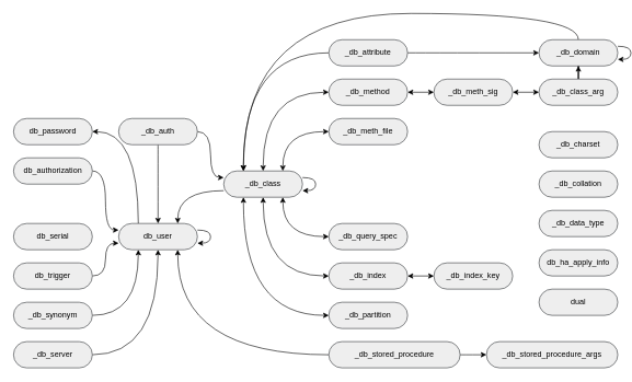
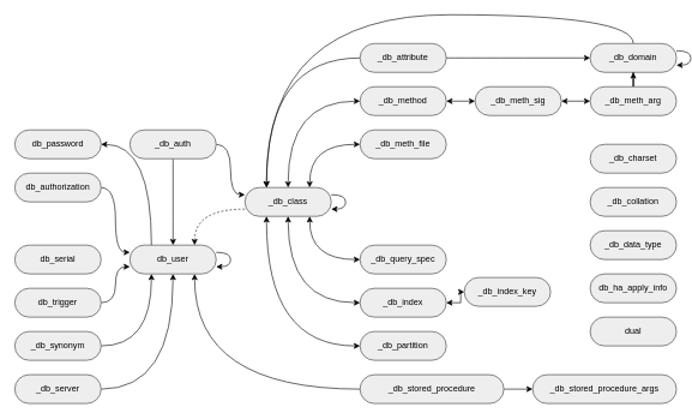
  <mxCell id="0" />
  <mxCell id="1" parent="0" />
- <mxCell id="2" style="edgeStyle=orthogonalEdgeStyle;curved=1;rounded=0;orthogonalLoop=1;jettySize=auto;html=1;entryX=0.75;entryY=0;entryDx=0;entryDy=0;startArrow=none;startFill=0;exitX=0;exitY=0.75;exitDx=0;exitDy=0;" parent="1" source="3" target="48" edge="1"><mxGeometry relative="1" as="geometry" /></mxCell>
+ <mxCell id="2" style="edgeStyle=orthogonalEdgeStyle;curved=1;rounded=0;orthogonalLoop=1;jettySize=auto;html=1;entryX=0.75;entryY=0;entryDx=0;entryDy=0;startArrow=none;startFill=0;exitX=0;exitY=0.75;exitDx=0;exitDy=0;dashed=1;" parent="1" source="3" target="48" edge="1"><mxGeometry relative="1" as="geometry" /></mxCell>
  <mxCell id="3" value="&lt;span&gt;_db_class&lt;/span&gt;" style="rounded=1;whiteSpace=wrap;html=1;strokeWidth=1;arcSize=50;fillColor=#eeeeee;strokeColor=#36393d;" parent="1" vertex="1"><mxGeometry x="340" y="260" width="120" height="40" as="geometry" /></mxCell>
  <mxCell id="4" style="rounded=0;orthogonalLoop=1;jettySize=auto;html=1;entryX=0.25;entryY=0;entryDx=0;entryDy=0;startArrow=none;startFill=0;exitX=0;exitY=0.5;exitDx=0;exitDy=0;edgeStyle=orthogonalEdgeStyle;curved=1;" parent="1" source="6" target="3" edge="1"><mxGeometry relative="1" as="geometry" /></mxCell>
  <mxCell id="5" style="edgeStyle=orthogonalEdgeStyle;curved=1;rounded=0;orthogonalLoop=1;jettySize=auto;html=1;startArrow=none;startFill=0;entryX=0;entryY=0.5;entryDx=0;entryDy=0;exitX=1;exitY=0.5;exitDx=0;exitDy=0;" parent="1" source="6" target="8" edge="1"><mxGeometry relative="1" as="geometry" /></mxCell>
  <mxCell id="6" value="_db_attribute" style="rounded=1;whiteSpace=wrap;html=1;strokeWidth=1;arcSize=50;fillColor=#eeeeee;strokeColor=#36393d;" parent="1" vertex="1"><mxGeometry x="500" y="60" width="120" height="40" as="geometry" /></mxCell>
  <mxCell id="7" style="edgeStyle=orthogonalEdgeStyle;curved=1;rounded=0;orthogonalLoop=1;jettySize=auto;html=1;entryX=0.25;entryY=0;entryDx=0;entryDy=0;startArrow=none;startFill=0;" parent="1" source="8" target="3" edge="1"><mxGeometry relative="1" as="geometry"><Array as="points"><mxPoint x="880" y="20" /><mxPoint x="370" y="20" /></Array></mxGeometry></mxCell>
  <mxCell id="8" value="_db_domain" style="rounded=1;whiteSpace=wrap;html=1;strokeWidth=1;arcSize=50;gradientDirection=north;fillColor=#eeeeee;strokeColor=#36393d;" parent="1" vertex="1"><mxGeometry x="820" y="60" width="120" height="40" as="geometry" /></mxCell>
  <mxCell id="9" value="_db_charset" style="rounded=1;whiteSpace=wrap;html=1;strokeWidth=1;arcSize=50;fillColor=#eeeeee;strokeColor=#36393d;" parent="1" vertex="1"><mxGeometry x="820" y="200" width="120" height="40" as="geometry" /></mxCell>
  <mxCell id="10" value="_db_collation" style="rounded=1;whiteSpace=wrap;html=1;strokeWidth=1;arcSize=50;fillColor=#eeeeee;strokeColor=#36393d;" parent="1" vertex="1"><mxGeometry x="820" y="260" width="120" height="40" as="geometry" /></mxCell>
  <mxCell id="11" style="edgeStyle=orthogonalEdgeStyle;rounded=0;orthogonalLoop=1;jettySize=auto;html=1;startArrow=none;startFill=0;" parent="1" source="12" target="8" edge="1"><mxGeometry relative="1" as="geometry" /></mxCell>
- <mxCell id="12" value="_db_class_arg" style="rounded=1;whiteSpace=wrap;html=1;strokeWidth=1;arcSize=50;fillColor=#eeeeee;strokeColor=#36393d;" parent="1" vertex="1"><mxGeometry x="820" y="120" width="120" height="40" as="geometry" /></mxCell>
+ <mxCell id="12" value="_db_meth_arg" style="rounded=1;whiteSpace=wrap;html=1;strokeWidth=1;arcSize=50;fillColor=#eeeeee;strokeColor=#36393d;" parent="1" vertex="1"><mxGeometry x="820" y="120" width="120" height="40" as="geometry" /></mxCell>
  <mxCell id="13" style="edgeStyle=orthogonalEdgeStyle;curved=1;rounded=0;orthogonalLoop=1;jettySize=auto;html=1;entryX=0.75;entryY=0;entryDx=0;entryDy=0;startArrow=classic;startFill=1;" parent="1" source="14" target="3" edge="1"><mxGeometry relative="1" as="geometry" /></mxCell>
  <mxCell id="14" value="_db_meth_file" style="rounded=1;whiteSpace=wrap;html=1;strokeWidth=1;arcSize=50;fillColor=#eeeeee;strokeColor=#36393d;" parent="1" vertex="1"><mxGeometry x="500" y="180" width="120" height="40" as="geometry" /></mxCell>
  <mxCell id="15" style="edgeStyle=orthogonalEdgeStyle;curved=1;rounded=0;orthogonalLoop=1;jettySize=auto;html=1;entryX=0.75;entryY=1;entryDx=0;entryDy=0;startArrow=classic;startFill=1;" parent="1" source="16" target="3" edge="1"><mxGeometry relative="1" as="geometry" /></mxCell>
  <mxCell id="16" value="_db_query_spec" style="rounded=1;whiteSpace=wrap;html=1;strokeWidth=1;arcSize=50;fillColor=#eeeeee;strokeColor=#36393d;" parent="1" vertex="1"><mxGeometry x="500" y="340" width="120" height="40" as="geometry" /></mxCell>
  <mxCell id="17" style="edgeStyle=orthogonalEdgeStyle;rounded=0;orthogonalLoop=1;jettySize=auto;html=1;startArrow=classic;startFill=1;" parent="1" source="19" target="20" edge="1"><mxGeometry relative="1" as="geometry" /></mxCell>
  <mxCell id="18" style="edgeStyle=orthogonalEdgeStyle;curved=1;rounded=0;orthogonalLoop=1;jettySize=auto;html=1;entryX=0.5;entryY=1;entryDx=0;entryDy=0;startArrow=classic;startFill=1;" parent="1" source="19" target="3" edge="1"><mxGeometry relative="1" as="geometry" /></mxCell>
  <mxCell id="19" value="_db_index" style="rounded=1;whiteSpace=wrap;html=1;strokeWidth=1;arcSize=50;fillColor=#eeeeee;strokeColor=#36393d;" parent="1" vertex="1"><mxGeometry x="500" y="400" width="120" height="40" as="geometry" /></mxCell>
- <mxCell id="20" value="_db_index_key" style="rounded=1;whiteSpace=wrap;html=1;strokeWidth=1;arcSize=50;fillColor=#eeeeee;strokeColor=#36393d;" parent="1" vertex="1"><mxGeometry x="660" y="400" width="120" height="40" as="geometry" /></mxCell>
+ <mxCell id="20" value="_db_index_key" style="rounded=1;whiteSpace=wrap;html=1;strokeWidth=1;arcSize=50;fillColor=#eeeeee;strokeColor=#36393d;" parent="1" vertex="1"><mxGeometry x="645" y="385" width="120" height="40" as="geometry" /></mxCell>
  <mxCell id="21" style="edgeStyle=orthogonalEdgeStyle;curved=1;rounded=0;orthogonalLoop=1;jettySize=auto;html=1;startArrow=none;startFill=0;" parent="1" source="23" target="48" edge="1"><mxGeometry relative="1" as="geometry" /></mxCell>
  <mxCell id="22" style="edgeStyle=orthogonalEdgeStyle;curved=1;rounded=0;orthogonalLoop=1;jettySize=auto;html=1;entryX=0;entryY=0.25;entryDx=0;entryDy=0;startArrow=none;startFill=0;" parent="1" source="23" target="3" edge="1"><mxGeometry relative="1" as="geometry" /></mxCell>
  <mxCell id="23" value="_db_auth" style="rounded=1;whiteSpace=wrap;html=1;strokeWidth=1;arcSize=50;fillColor=#eeeeee;strokeColor=#36393d;" parent="1" vertex="1"><mxGeometry x="180" y="180" width="120" height="40" as="geometry" /></mxCell>
  <mxCell id="24" value="_db_data_type" style="rounded=1;whiteSpace=wrap;html=1;strokeWidth=1;arcSize=50;fillColor=#eeeeee;strokeColor=#36393d;" parent="1" vertex="1"><mxGeometry x="820" y="320" width="120" height="40" as="geometry" /></mxCell>
  <mxCell id="25" style="edgeStyle=orthogonalEdgeStyle;curved=1;rounded=0;orthogonalLoop=1;jettySize=auto;html=1;entryX=0.25;entryY=1;entryDx=0;entryDy=0;startArrow=classic;startFill=1;" parent="1" source="26" target="3" edge="1"><mxGeometry relative="1" as="geometry" /></mxCell>
  <mxCell id="26" value="_db_partition" style="rounded=1;whiteSpace=wrap;html=1;strokeWidth=1;arcSize=50;fillColor=#eeeeee;strokeColor=#36393d;" parent="1" vertex="1"><mxGeometry x="500" y="460" width="120" height="40" as="geometry" /></mxCell>
  <mxCell id="27" style="edgeStyle=orthogonalEdgeStyle;curved=1;rounded=0;orthogonalLoop=1;jettySize=auto;html=1;entryX=0.5;entryY=1;entryDx=0;entryDy=0;startArrow=none;startFill=0;" parent="1" source="28" target="48" edge="1"><mxGeometry relative="1" as="geometry" /></mxCell>
  <mxCell id="28" value="_db_server" style="rounded=1;whiteSpace=wrap;html=1;strokeWidth=1;arcSize=50;fillColor=#eeeeee;strokeColor=#36393d;" parent="1" vertex="1"><mxGeometry x="20" y="520" width="120" height="40" as="geometry" /></mxCell>
  <mxCell id="29" style="edgeStyle=orthogonalEdgeStyle;rounded=0;orthogonalLoop=1;jettySize=auto;html=1;startArrow=none;startFill=0;curved=1;" parent="1" source="31" target="32" edge="1"><mxGeometry relative="1" as="geometry" /></mxCell>
  <mxCell id="30" style="edgeStyle=orthogonalEdgeStyle;curved=1;rounded=0;orthogonalLoop=1;jettySize=auto;html=1;entryX=0.75;entryY=1;entryDx=0;entryDy=0;startArrow=none;startFill=0;" parent="1" source="31" target="48" edge="1"><mxGeometry relative="1" as="geometry" /></mxCell>
  <mxCell id="31" value="_db_stored_procedure" style="rounded=1;whiteSpace=wrap;html=1;strokeWidth=1;arcSize=50;fillColor=#eeeeee;strokeColor=#36393d;" parent="1" vertex="1"><mxGeometry x="500" y="520" width="200" height="40" as="geometry" /></mxCell>
  <mxCell id="32" value="_db_stored_procedure_args" style="rounded=1;whiteSpace=wrap;html=1;strokeWidth=1;arcSize=50;fillColor=#eeeeee;strokeColor=#36393d;" parent="1" vertex="1"><mxGeometry x="740" y="520" width="200" height="40" as="geometry" /></mxCell>
  <mxCell id="33" style="edgeStyle=orthogonalEdgeStyle;curved=1;rounded=0;orthogonalLoop=1;jettySize=auto;html=1;entryX=0.25;entryY=1;entryDx=0;entryDy=0;startArrow=none;startFill=0;" parent="1" source="34" target="48" edge="1"><mxGeometry relative="1" as="geometry" /></mxCell>
  <mxCell id="34" value="_db_synonym" style="rounded=1;whiteSpace=wrap;html=1;strokeWidth=1;arcSize=50;fillColor=#eeeeee;strokeColor=#36393d;" parent="1" vertex="1"><mxGeometry x="20" y="460" width="120" height="40" as="geometry" /></mxCell>
  <mxCell id="35" value="db_serial" style="rounded=1;whiteSpace=wrap;html=1;strokeWidth=1;arcSize=50;fillColor=#eeeeee;strokeColor=#36393d;" parent="1" vertex="1"><mxGeometry x="20" y="340" width="120" height="40" as="geometry" /></mxCell>
  <mxCell id="36" style="edgeStyle=orthogonalEdgeStyle;curved=1;rounded=0;orthogonalLoop=1;jettySize=auto;html=1;entryX=0;entryY=0.75;entryDx=0;entryDy=0;startArrow=none;startFill=0;" parent="1" source="37" target="48" edge="1"><mxGeometry relative="1" as="geometry" /></mxCell>
  <mxCell id="37" value="db_trigger" style="rounded=1;whiteSpace=wrap;html=1;strokeWidth=1;arcSize=50;fillColor=#eeeeee;strokeColor=#36393d;" parent="1" vertex="1"><mxGeometry x="20" y="400" width="120" height="40" as="geometry" /></mxCell>
  <mxCell id="38" value="db_ha_apply_info" style="rounded=1;whiteSpace=wrap;html=1;strokeWidth=1;arcSize=50;fillColor=#eeeeee;strokeColor=#36393d;" parent="1" vertex="1"><mxGeometry x="820" y="380" width="120" height="40" as="geometry" /></mxCell>
  <mxCell id="39" value="dual" style="rounded=1;whiteSpace=wrap;html=1;strokeWidth=1;arcSize=50;fillColor=#eeeeee;strokeColor=#36393d;" parent="1" vertex="1"><mxGeometry x="820" y="440" width="120" height="40" as="geometry" /></mxCell>
  <mxCell id="40" style="edgeStyle=orthogonalEdgeStyle;rounded=0;orthogonalLoop=1;jettySize=auto;html=1;startArrow=none;startFill=0;curved=1;" parent="1" source="8" target="8" edge="1"><mxGeometry relative="1" as="geometry" /></mxCell>
  <mxCell id="41" value="db_password" style="rounded=1;whiteSpace=wrap;html=1;strokeWidth=1;arcSize=50;fillColor=#eeeeee;strokeColor=#36393d;" parent="1" vertex="1"><mxGeometry x="20" y="180" width="120" height="40" as="geometry" /></mxCell>
  <mxCell id="42" value="" style="edgeStyle=orthogonalEdgeStyle;rounded=0;orthogonalLoop=1;jettySize=auto;html=1;startArrow=classic;startFill=1;entryX=0;entryY=0.5;entryDx=0;entryDy=0;exitX=1;exitY=0.5;exitDx=0;exitDy=0;" parent="1" source="44" target="46" edge="1"><mxGeometry relative="1" as="geometry" /></mxCell>
  <mxCell id="43" style="edgeStyle=orthogonalEdgeStyle;rounded=0;orthogonalLoop=1;jettySize=auto;html=1;startArrow=classic;startFill=1;curved=1;" parent="1" source="44" target="3" edge="1"><mxGeometry relative="1" as="geometry" /></mxCell>
  <mxCell id="44" value="_db_method" style="rounded=1;whiteSpace=wrap;html=1;strokeWidth=1;arcSize=50;fillColor=#eeeeee;strokeColor=#36393d;" parent="1" vertex="1"><mxGeometry x="500" y="120" width="120" height="40" as="geometry" /></mxCell>
  <mxCell id="45" style="edgeStyle=orthogonalEdgeStyle;rounded=0;orthogonalLoop=1;jettySize=auto;html=1;startArrow=classic;startFill=1;exitX=1;exitY=0.5;exitDx=0;exitDy=0;entryX=0;entryY=0.5;entryDx=0;entryDy=0;" parent="1" source="46" target="12" edge="1"><mxGeometry relative="1" as="geometry"><mxPoint x="800" y="140" as="targetPoint" /></mxGeometry></mxCell>
  <mxCell id="46" value="_db_meth_sig" style="rounded=1;whiteSpace=wrap;html=1;strokeWidth=1;arcSize=50;fillColor=#eeeeee;strokeColor=#36393d;" parent="1" vertex="1"><mxGeometry x="660" y="120" width="120" height="40" as="geometry" /></mxCell>
  <mxCell id="47" style="edgeStyle=orthogonalEdgeStyle;curved=1;rounded=0;orthogonalLoop=1;jettySize=auto;html=1;entryX=1;entryY=0.5;entryDx=0;entryDy=0;startArrow=none;startFill=0;exitX=0.25;exitY=0;exitDx=0;exitDy=0;" parent="1" source="48" target="41" edge="1"><mxGeometry relative="1" as="geometry" /></mxCell>
  <mxCell id="48" value="db_user" style="rounded=1;whiteSpace=wrap;html=1;strokeWidth=1;arcSize=50;fillColor=#eeeeee;strokeColor=#36393d;" parent="1" vertex="1"><mxGeometry x="180" y="340" width="120" height="40" as="geometry" /></mxCell>
  <mxCell id="49" style="edgeStyle=orthogonalEdgeStyle;curved=1;rounded=0;orthogonalLoop=1;jettySize=auto;html=1;entryX=0;entryY=0.25;entryDx=0;entryDy=0;startArrow=none;startFill=0;" parent="1" source="50" target="48" edge="1"><mxGeometry relative="1" as="geometry" /></mxCell>
  <mxCell id="50" value="&lt;span style=&quot;color: rgb(0 , 0 , 0) ; font-family: &amp;#34;helvetica&amp;#34; ; font-size: 12px ; font-style: normal ; font-weight: 400 ; letter-spacing: normal ; text-align: center ; text-indent: 0px ; text-transform: none ; word-spacing: 0px ; display: inline ; float: none&quot;&gt;db_authorization&lt;/span&gt;" style="rounded=1;whiteSpace=wrap;html=1;strokeWidth=1;arcSize=50;fillColor=#eeeeee;strokeColor=#36393d;" parent="1" vertex="1"><mxGeometry x="20" y="240" width="120" height="40" as="geometry" /></mxCell>
  <mxCell id="51" style="edgeStyle=orthogonalEdgeStyle;curved=1;rounded=0;orthogonalLoop=1;jettySize=auto;html=1;startArrow=none;startFill=0;" parent="1" source="3" target="3" edge="1"><mxGeometry relative="1" as="geometry" /></mxCell>
  <mxCell id="52" style="edgeStyle=orthogonalEdgeStyle;curved=1;rounded=0;orthogonalLoop=1;jettySize=auto;html=1;startArrow=none;startFill=0;" parent="1" source="48" target="48" edge="1"><mxGeometry relative="1" as="geometry" /></mxCell>
